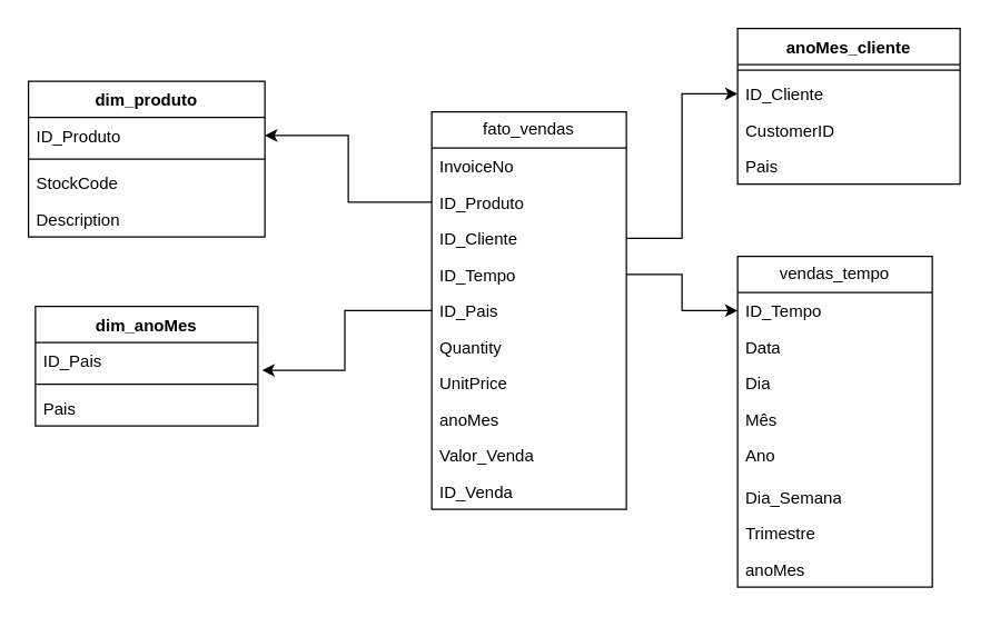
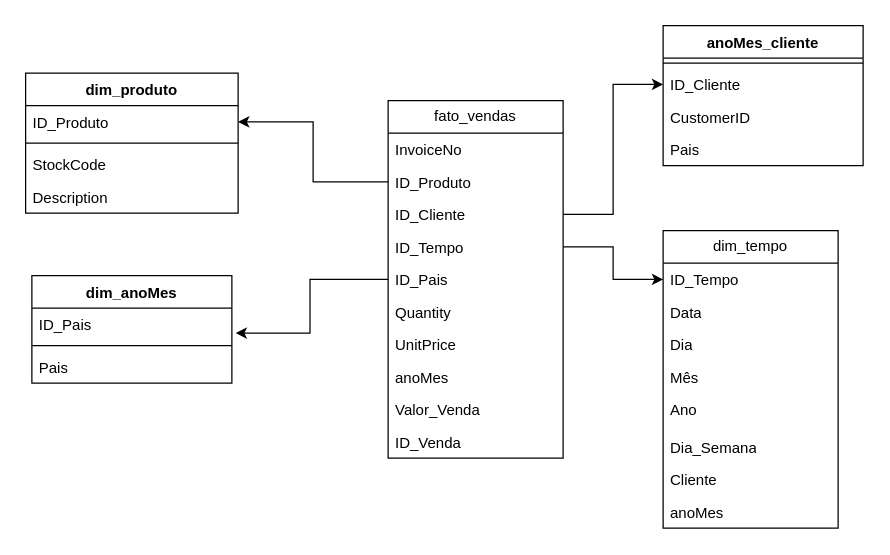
  <mxCell id="0" />
  <mxCell id="1" parent="0" />
  <mxCell id="2" value="fato_vendas" style="swimlane;fontStyle=0;childLayout=stackLayout;horizontal=1;startSize=26;fillColor=none;horizontalStack=0;resizeParent=1;resizeParentMax=0;resizeLast=0;collapsible=1;marginBottom=0;whiteSpace=wrap;html=1;" vertex="1" parent="1"><mxGeometry x="310" y="80" width="140" height="286" as="geometry" /></mxCell>
  <mxCell id="3" value="InvoiceNo" style="text;strokeColor=none;fillColor=none;align=left;verticalAlign=top;spacingLeft=4;spacingRight=4;overflow=hidden;rotatable=0;points=[[0,0.5],[1,0.5]];portConstraint=eastwest;whiteSpace=wrap;html=1;" vertex="1" parent="2"><mxGeometry y="26" width="140" height="26" as="geometry" /></mxCell>
  <mxCell id="4" value="ID_Produto" style="text;strokeColor=none;fillColor=none;align=left;verticalAlign=top;spacingLeft=4;spacingRight=4;overflow=hidden;rotatable=0;points=[[0,0.5],[1,0.5]];portConstraint=eastwest;whiteSpace=wrap;html=1;" vertex="1" parent="2"><mxGeometry y="52" width="140" height="26" as="geometry" /></mxCell>
  <mxCell id="5" value="ID_Cliente" style="text;strokeColor=none;fillColor=none;align=left;verticalAlign=top;spacingLeft=4;spacingRight=4;overflow=hidden;rotatable=0;points=[[0,0.5],[1,0.5]];portConstraint=eastwest;whiteSpace=wrap;html=1;" vertex="1" parent="2"><mxGeometry y="78" width="140" height="26" as="geometry" /></mxCell>
  <mxCell id="6" value="ID_Tempo" style="text;strokeColor=none;fillColor=none;align=left;verticalAlign=top;spacingLeft=4;spacingRight=4;overflow=hidden;rotatable=0;points=[[0,0.5],[1,0.5]];portConstraint=eastwest;whiteSpace=wrap;html=1;" vertex="1" parent="2"><mxGeometry y="104" width="140" height="26" as="geometry" /></mxCell>
  <mxCell id="7" value="ID_Pais" style="text;strokeColor=none;fillColor=none;align=left;verticalAlign=top;spacingLeft=4;spacingRight=4;overflow=hidden;rotatable=0;points=[[0,0.5],[1,0.5]];portConstraint=eastwest;whiteSpace=wrap;html=1;" vertex="1" parent="2"><mxGeometry y="130" width="140" height="26" as="geometry" /></mxCell>
  <mxCell id="8" value="Quantity" style="text;strokeColor=none;fillColor=none;align=left;verticalAlign=top;spacingLeft=4;spacingRight=4;overflow=hidden;rotatable=0;points=[[0,0.5],[1,0.5]];portConstraint=eastwest;whiteSpace=wrap;html=1;" vertex="1" parent="2"><mxGeometry y="156" width="140" height="26" as="geometry" /></mxCell>
  <mxCell id="9" value="UnitPrice" style="text;strokeColor=none;fillColor=none;align=left;verticalAlign=top;spacingLeft=4;spacingRight=4;overflow=hidden;rotatable=0;points=[[0,0.5],[1,0.5]];portConstraint=eastwest;whiteSpace=wrap;html=1;" vertex="1" parent="2"><mxGeometry y="182" width="140" height="26" as="geometry" /></mxCell>
  <mxCell id="10" value="anoMes" style="text;strokeColor=none;fillColor=none;align=left;verticalAlign=top;spacingLeft=4;spacingRight=4;overflow=hidden;rotatable=0;points=[[0,0.5],[1,0.5]];portConstraint=eastwest;whiteSpace=wrap;html=1;" vertex="1" parent="2"><mxGeometry y="208" width="140" height="26" as="geometry" /></mxCell>
  <mxCell id="11" value="Valor_Venda" style="text;strokeColor=none;fillColor=none;align=left;verticalAlign=top;spacingLeft=4;spacingRight=4;overflow=hidden;rotatable=0;points=[[0,0.5],[1,0.5]];portConstraint=eastwest;whiteSpace=wrap;html=1;" vertex="1" parent="2"><mxGeometry y="234" width="140" height="26" as="geometry" /></mxCell>
  <mxCell id="12" value="ID_Venda" style="text;strokeColor=none;fillColor=none;align=left;verticalAlign=top;spacingLeft=4;spacingRight=4;overflow=hidden;rotatable=0;points=[[0,0.5],[1,0.5]];portConstraint=eastwest;whiteSpace=wrap;html=1;" vertex="1" parent="2"><mxGeometry y="260" width="140" height="26" as="geometry" /></mxCell>
  <mxCell id="13" value="" style="text;strokeColor=none;fillColor=none;align=left;verticalAlign=middle;spacingTop=-1;spacingLeft=4;spacingRight=4;rotatable=0;labelPosition=right;points=[];portConstraint=eastwest;" vertex="1" parent="1"><mxGeometry x="380" y="170" width="20" height="14" as="geometry" /></mxCell>
- <mxCell id="14" value="vendas_tempo" style="swimlane;fontStyle=0;childLayout=stackLayout;horizontal=1;startSize=26;fillColor=none;horizontalStack=0;resizeParent=1;resizeParentMax=0;resizeLast=0;collapsible=1;marginBottom=0;whiteSpace=wrap;html=1;" vertex="1" parent="1"><mxGeometry x="530" y="184" width="140" height="238" as="geometry" /></mxCell>
+ <mxCell id="14" value="dim_tempo" style="swimlane;fontStyle=0;childLayout=stackLayout;horizontal=1;startSize=26;fillColor=none;horizontalStack=0;resizeParent=1;resizeParentMax=0;resizeLast=0;collapsible=1;marginBottom=0;whiteSpace=wrap;html=1;" vertex="1" parent="1"><mxGeometry x="530" y="184" width="140" height="238" as="geometry" /></mxCell>
  <mxCell id="15" value="ID_Tempo" style="text;strokeColor=none;fillColor=none;align=left;verticalAlign=top;spacingLeft=4;spacingRight=4;overflow=hidden;rotatable=0;points=[[0,0.5],[1,0.5]];portConstraint=eastwest;whiteSpace=wrap;html=1;" vertex="1" parent="14"><mxGeometry y="26" width="140" height="26" as="geometry" /></mxCell>
  <mxCell id="16" value="Data" style="text;strokeColor=none;fillColor=none;align=left;verticalAlign=top;spacingLeft=4;spacingRight=4;overflow=hidden;rotatable=0;points=[[0,0.5],[1,0.5]];portConstraint=eastwest;whiteSpace=wrap;html=1;" vertex="1" parent="14"><mxGeometry y="52" width="140" height="26" as="geometry" /></mxCell>
  <mxCell id="17" value="Dia" style="text;strokeColor=none;fillColor=none;align=left;verticalAlign=top;spacingLeft=4;spacingRight=4;overflow=hidden;rotatable=0;points=[[0,0.5],[1,0.5]];portConstraint=eastwest;whiteSpace=wrap;html=1;" vertex="1" parent="14"><mxGeometry y="78" width="140" height="26" as="geometry" /></mxCell>
  <mxCell id="18" value="Mês" style="text;strokeColor=none;fillColor=none;align=left;verticalAlign=top;spacingLeft=4;spacingRight=4;overflow=hidden;rotatable=0;points=[[0,0.5],[1,0.5]];portConstraint=eastwest;whiteSpace=wrap;html=1;" vertex="1" parent="14"><mxGeometry y="104" width="140" height="26" as="geometry" /></mxCell>
  <mxCell id="19" value="Ano" style="text;strokeColor=none;fillColor=none;align=left;verticalAlign=top;spacingLeft=4;spacingRight=4;overflow=hidden;rotatable=0;points=[[0,0.5],[1,0.5]];portConstraint=eastwest;whiteSpace=wrap;html=1;" vertex="1" parent="14"><mxGeometry y="130" width="140" height="30" as="geometry" /></mxCell>
  <mxCell id="20" value="Dia_Semana" style="text;strokeColor=none;fillColor=none;align=left;verticalAlign=top;spacingLeft=4;spacingRight=4;overflow=hidden;rotatable=0;points=[[0,0.5],[1,0.5]];portConstraint=eastwest;whiteSpace=wrap;html=1;" vertex="1" parent="14"><mxGeometry y="160" width="140" height="26" as="geometry" /></mxCell>
- <mxCell id="21" value="Trimestre" style="text;strokeColor=none;fillColor=none;align=left;verticalAlign=top;spacingLeft=4;spacingRight=4;overflow=hidden;rotatable=0;points=[[0,0.5],[1,0.5]];portConstraint=eastwest;whiteSpace=wrap;html=1;" vertex="1" parent="14"><mxGeometry y="186" width="140" height="26" as="geometry" /></mxCell>
+ <mxCell id="21" value="Cliente" style="text;strokeColor=none;fillColor=none;align=left;verticalAlign=top;spacingLeft=4;spacingRight=4;overflow=hidden;rotatable=0;points=[[0,0.5],[1,0.5]];portConstraint=eastwest;whiteSpace=wrap;html=1;" vertex="1" parent="14"><mxGeometry y="186" width="140" height="26" as="geometry" /></mxCell>
  <mxCell id="22" value="anoMes" style="text;strokeColor=none;fillColor=none;align=left;verticalAlign=top;spacingLeft=4;spacingRight=4;overflow=hidden;rotatable=0;points=[[0,0.5],[1,0.5]];portConstraint=eastwest;whiteSpace=wrap;html=1;" vertex="1" parent="14"><mxGeometry y="212" width="140" height="26" as="geometry" /></mxCell>
  <mxCell id="23" value="dim_produto" style="swimlane;fontStyle=1;align=center;verticalAlign=top;childLayout=stackLayout;horizontal=1;startSize=26;horizontalStack=0;resizeParent=1;resizeParentMax=0;resizeLast=0;collapsible=1;marginBottom=0;whiteSpace=wrap;html=1;" vertex="1" parent="1"><mxGeometry x="20" y="58" width="170" height="112" as="geometry" /></mxCell>
  <mxCell id="24" value="ID_Produto" style="text;strokeColor=none;fillColor=none;align=left;verticalAlign=top;spacingLeft=4;spacingRight=4;overflow=hidden;rotatable=0;points=[[0,0.5],[1,0.5]];portConstraint=eastwest;whiteSpace=wrap;html=1;" vertex="1" parent="23"><mxGeometry y="26" width="170" height="26" as="geometry" /></mxCell>
  <mxCell id="25" value="" style="line;strokeWidth=1;fillColor=none;align=left;verticalAlign=middle;spacingTop=-1;spacingLeft=3;spacingRight=3;rotatable=0;labelPosition=right;points=[];portConstraint=eastwest;strokeColor=inherit;" vertex="1" parent="23"><mxGeometry y="52" width="170" height="8" as="geometry" /></mxCell>
  <mxCell id="26" value="StockCode" style="text;strokeColor=none;fillColor=none;align=left;verticalAlign=top;spacingLeft=4;spacingRight=4;overflow=hidden;rotatable=0;points=[[0,0.5],[1,0.5]];portConstraint=eastwest;whiteSpace=wrap;html=1;" vertex="1" parent="23"><mxGeometry y="60" width="170" height="26" as="geometry" /></mxCell>
  <mxCell id="27" value="Description" style="text;strokeColor=none;fillColor=none;align=left;verticalAlign=top;spacingLeft=4;spacingRight=4;overflow=hidden;rotatable=0;points=[[0,0.5],[1,0.5]];portConstraint=eastwest;whiteSpace=wrap;html=1;" vertex="1" parent="23"><mxGeometry y="86" width="170" height="26" as="geometry" /></mxCell>
  <mxCell id="28" value="anoMes_cliente" style="swimlane;fontStyle=1;align=center;verticalAlign=top;childLayout=stackLayout;horizontal=1;startSize=26;horizontalStack=0;resizeParent=1;resizeParentMax=0;resizeLast=0;collapsible=1;marginBottom=0;whiteSpace=wrap;html=1;" vertex="1" parent="1"><mxGeometry x="530" y="20" width="160" height="112" as="geometry" /></mxCell>
  <mxCell id="29" value="" style="line;strokeWidth=1;fillColor=none;align=left;verticalAlign=middle;spacingTop=-1;spacingLeft=3;spacingRight=3;rotatable=0;labelPosition=right;points=[];portConstraint=eastwest;strokeColor=inherit;" vertex="1" parent="28"><mxGeometry y="26" width="160" height="8" as="geometry" /></mxCell>
  <mxCell id="30" value="ID_Cliente" style="text;strokeColor=none;fillColor=none;align=left;verticalAlign=top;spacingLeft=4;spacingRight=4;overflow=hidden;rotatable=0;points=[[0,0.5],[1,0.5]];portConstraint=eastwest;whiteSpace=wrap;html=1;" vertex="1" parent="28"><mxGeometry y="34" width="160" height="26" as="geometry" /></mxCell>
  <mxCell id="31" value="CustomerID" style="text;strokeColor=none;fillColor=none;align=left;verticalAlign=top;spacingLeft=4;spacingRight=4;overflow=hidden;rotatable=0;points=[[0,0.5],[1,0.5]];portConstraint=eastwest;whiteSpace=wrap;html=1;" vertex="1" parent="28"><mxGeometry y="60" width="160" height="26" as="geometry" /></mxCell>
  <mxCell id="32" value="Pais" style="text;strokeColor=none;fillColor=none;align=left;verticalAlign=top;spacingLeft=4;spacingRight=4;overflow=hidden;rotatable=0;points=[[0,0.5],[1,0.5]];portConstraint=eastwest;whiteSpace=wrap;html=1;" vertex="1" parent="28"><mxGeometry y="86" width="160" height="26" as="geometry" /></mxCell>
  <mxCell id="33" value="dim_anoMes" style="swimlane;fontStyle=1;align=center;verticalAlign=top;childLayout=stackLayout;horizontal=1;startSize=26;horizontalStack=0;resizeParent=1;resizeParentMax=0;resizeLast=0;collapsible=1;marginBottom=0;whiteSpace=wrap;html=1;" vertex="1" parent="1"><mxGeometry x="25" y="220" width="160" height="86" as="geometry" /></mxCell>
  <mxCell id="34" value="ID_Pais" style="text;strokeColor=none;fillColor=none;align=left;verticalAlign=top;spacingLeft=4;spacingRight=4;overflow=hidden;rotatable=0;points=[[0,0.5],[1,0.5]];portConstraint=eastwest;whiteSpace=wrap;html=1;" vertex="1" parent="33"><mxGeometry y="26" width="160" height="26" as="geometry" /></mxCell>
  <mxCell id="35" value="" style="line;strokeWidth=1;fillColor=none;align=left;verticalAlign=middle;spacingTop=-1;spacingLeft=3;spacingRight=3;rotatable=0;labelPosition=right;points=[];portConstraint=eastwest;strokeColor=inherit;" vertex="1" parent="33"><mxGeometry y="52" width="160" height="8" as="geometry" /></mxCell>
  <mxCell id="36" value="Pais" style="text;strokeColor=none;fillColor=none;align=left;verticalAlign=top;spacingLeft=4;spacingRight=4;overflow=hidden;rotatable=0;points=[[0,0.5],[1,0.5]];portConstraint=eastwest;whiteSpace=wrap;html=1;" vertex="1" parent="33"><mxGeometry y="60" width="160" height="26" as="geometry" /></mxCell>
  <mxCell id="37" style="edgeStyle=orthogonalEdgeStyle;rounded=0;orthogonalLoop=1;jettySize=auto;html=1;exitX=0;exitY=0.5;exitDx=0;exitDy=0;entryX=1;entryY=0.5;entryDx=0;entryDy=0;" edge="1" parent="1" source="4" target="24"><mxGeometry relative="1" as="geometry" /></mxCell>
  <mxCell id="38" style="edgeStyle=orthogonalEdgeStyle;rounded=0;orthogonalLoop=1;jettySize=auto;html=1;exitX=0;exitY=0.5;exitDx=0;exitDy=0;entryX=1.019;entryY=0.769;entryDx=0;entryDy=0;entryPerimeter=0;" edge="1" parent="1" source="7" target="34"><mxGeometry relative="1" as="geometry" /></mxCell>
  <mxCell id="39" style="edgeStyle=orthogonalEdgeStyle;rounded=0;orthogonalLoop=1;jettySize=auto;html=1;exitX=1;exitY=0.5;exitDx=0;exitDy=0;entryX=0;entryY=0.5;entryDx=0;entryDy=0;" edge="1" parent="1" source="6" target="15"><mxGeometry relative="1" as="geometry" /></mxCell>
  <mxCell id="40" style="edgeStyle=orthogonalEdgeStyle;rounded=0;orthogonalLoop=1;jettySize=auto;html=1;exitX=1;exitY=0.5;exitDx=0;exitDy=0;entryX=0;entryY=0.5;entryDx=0;entryDy=0;" edge="1" parent="1" source="5" target="30"><mxGeometry relative="1" as="geometry" /></mxCell>
